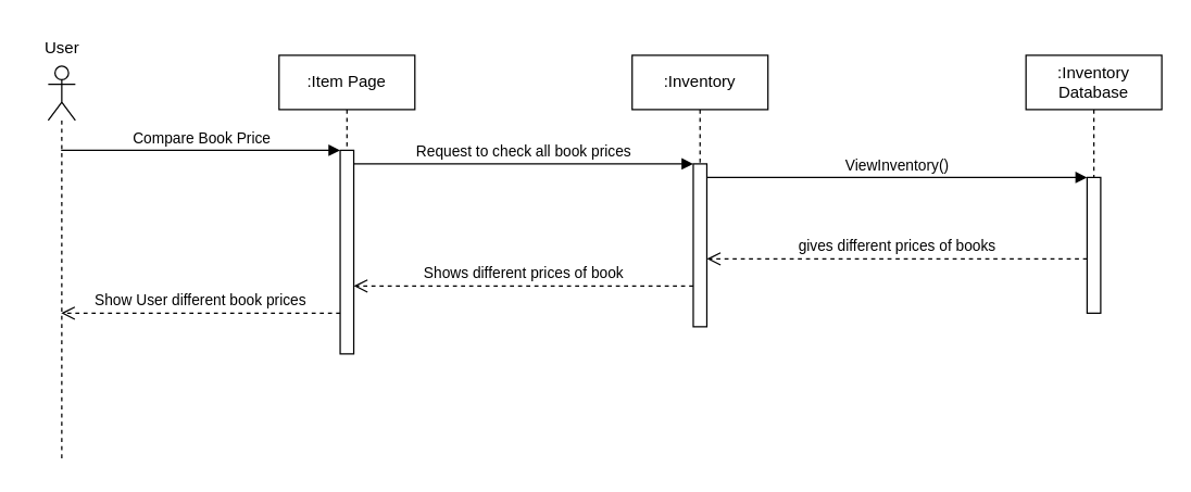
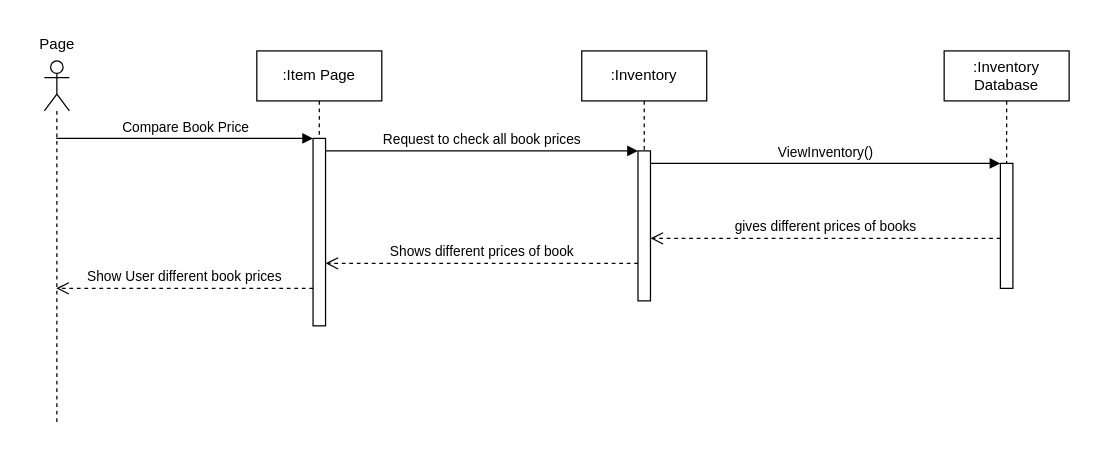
  <mxCell id="0" />
  <mxCell id="1" parent="0" />
  <mxCell id="2" value="" style="shape=umlLifeline;perimeter=lifelinePerimeter;whiteSpace=wrap;html=1;container=1;dropTarget=0;collapsible=0;recursiveResize=0;outlineConnect=0;portConstraint=eastwest;newEdgeStyle={&quot;edgeStyle&quot;:&quot;elbowEdgeStyle&quot;,&quot;elbow&quot;:&quot;vertical&quot;,&quot;curved&quot;:0,&quot;rounded&quot;:0};participant=umlActor;" vertex="1" parent="1"><mxGeometry x="35" y="48" width="20" height="292" as="geometry" /></mxCell>
- <mxCell id="3" value="User" style="text;html=1;align=center;verticalAlign=middle;resizable=0;points=[];autosize=1;strokeColor=none;fillColor=none;" vertex="1" parent="1"><mxGeometry x="20" y="20" width="50" height="30" as="geometry" /></mxCell>
+ <mxCell id="3" value="Page" style="text;html=1;align=center;verticalAlign=middle;resizable=0;points=[];autosize=1;strokeColor=none;fillColor=none;" vertex="1" parent="1"><mxGeometry x="20" y="20" width="50" height="30" as="geometry" /></mxCell>
  <mxCell id="4" value=":Item Page" style="shape=umlLifeline;perimeter=lifelinePerimeter;whiteSpace=wrap;html=1;container=1;dropTarget=0;collapsible=0;recursiveResize=0;outlineConnect=0;portConstraint=eastwest;newEdgeStyle={&quot;edgeStyle&quot;:&quot;elbowEdgeStyle&quot;,&quot;elbow&quot;:&quot;vertical&quot;,&quot;curved&quot;:0,&quot;rounded&quot;:0};" vertex="1" parent="1"><mxGeometry x="205" y="40" width="100" height="220" as="geometry" /></mxCell>
  <mxCell id="5" value="" style="html=1;points=[];perimeter=orthogonalPerimeter;outlineConnect=0;targetShapes=umlLifeline;portConstraint=eastwest;newEdgeStyle={&quot;edgeStyle&quot;:&quot;elbowEdgeStyle&quot;,&quot;elbow&quot;:&quot;vertical&quot;,&quot;curved&quot;:0,&quot;rounded&quot;:0};" vertex="1" parent="4"><mxGeometry x="45" y="70" width="10" height="150" as="geometry" /></mxCell>
  <mxCell id="6" value=":Inventory" style="shape=umlLifeline;perimeter=lifelinePerimeter;whiteSpace=wrap;html=1;container=1;dropTarget=0;collapsible=0;recursiveResize=0;outlineConnect=0;portConstraint=eastwest;newEdgeStyle={&quot;edgeStyle&quot;:&quot;elbowEdgeStyle&quot;,&quot;elbow&quot;:&quot;vertical&quot;,&quot;curved&quot;:0,&quot;rounded&quot;:0};" vertex="1" parent="1"><mxGeometry x="465" y="40" width="100" height="200" as="geometry" /></mxCell>
  <mxCell id="7" value="" style="html=1;points=[];perimeter=orthogonalPerimeter;outlineConnect=0;targetShapes=umlLifeline;portConstraint=eastwest;newEdgeStyle={&quot;edgeStyle&quot;:&quot;elbowEdgeStyle&quot;,&quot;elbow&quot;:&quot;vertical&quot;,&quot;curved&quot;:0,&quot;rounded&quot;:0};" vertex="1" parent="6"><mxGeometry x="45" y="80" width="10" height="120" as="geometry" /></mxCell>
  <mxCell id="8" value=":Inventory Database" style="shape=umlLifeline;perimeter=lifelinePerimeter;whiteSpace=wrap;html=1;container=1;dropTarget=0;collapsible=0;recursiveResize=0;outlineConnect=0;portConstraint=eastwest;newEdgeStyle={&quot;edgeStyle&quot;:&quot;elbowEdgeStyle&quot;,&quot;elbow&quot;:&quot;vertical&quot;,&quot;curved&quot;:0,&quot;rounded&quot;:0};" vertex="1" parent="1"><mxGeometry x="755" y="40" width="100" height="190" as="geometry" /></mxCell>
  <mxCell id="9" value="" style="html=1;points=[];perimeter=orthogonalPerimeter;outlineConnect=0;targetShapes=umlLifeline;portConstraint=eastwest;newEdgeStyle={&quot;edgeStyle&quot;:&quot;elbowEdgeStyle&quot;,&quot;elbow&quot;:&quot;vertical&quot;,&quot;curved&quot;:0,&quot;rounded&quot;:0};" vertex="1" parent="8"><mxGeometry x="45" y="90" width="10" height="100" as="geometry" /></mxCell>
  <mxCell id="10" value="Compare Book Price" style="html=1;verticalAlign=bottom;endArrow=block;edgeStyle=elbowEdgeStyle;elbow=vertical;curved=0;rounded=0;" edge="1" parent="1" source="2" target="5"><mxGeometry width="80" relative="1" as="geometry"><mxPoint x="70" y="110" as="sourcePoint" /><mxPoint x="150" y="110" as="targetPoint" /><Array as="points"><mxPoint x="215" y="110" /></Array></mxGeometry></mxCell>
  <mxCell id="11" value="Request to check all book prices" style="html=1;verticalAlign=bottom;endArrow=block;edgeStyle=elbowEdgeStyle;elbow=vertical;curved=0;rounded=0;" edge="1" parent="1" source="5" target="7"><mxGeometry width="80" relative="1" as="geometry"><mxPoint x="295" y="120" as="sourcePoint" /><mxPoint x="375" y="120" as="targetPoint" /><Array as="points"><mxPoint x="455" y="120" /></Array></mxGeometry></mxCell>
  <mxCell id="12" value="ViewInventory()" style="html=1;verticalAlign=bottom;endArrow=block;edgeStyle=elbowEdgeStyle;elbow=vertical;curved=0;rounded=0;" edge="1" parent="1" source="7" target="9"><mxGeometry width="80" relative="1" as="geometry"><mxPoint x="625" y="130" as="sourcePoint" /><mxPoint x="705" y="130" as="targetPoint" /><Array as="points"><mxPoint x="745" y="130" /></Array></mxGeometry></mxCell>
  <mxCell id="13" value="gives different prices of books" style="html=1;verticalAlign=bottom;endArrow=open;dashed=1;endSize=8;edgeStyle=elbowEdgeStyle;elbow=vertical;curved=0;rounded=0;" edge="1" parent="1" source="9" target="7"><mxGeometry relative="1" as="geometry"><mxPoint x="705" y="150" as="sourcePoint" /><mxPoint x="625" y="150" as="targetPoint" /><Array as="points"><mxPoint x="735" y="190" /></Array></mxGeometry></mxCell>
  <mxCell id="14" value="Shows different prices of book" style="html=1;verticalAlign=bottom;endArrow=open;dashed=1;endSize=8;edgeStyle=elbowEdgeStyle;elbow=vertical;curved=0;rounded=0;" edge="1" parent="1" source="7" target="5"><mxGeometry relative="1" as="geometry"><mxPoint x="455" y="210" as="sourcePoint" /><mxPoint x="365" y="204.67" as="targetPoint" /><Array as="points"><mxPoint x="435" y="210" /></Array></mxGeometry></mxCell>
  <mxCell id="15" value="Show User different book prices" style="html=1;verticalAlign=bottom;endArrow=open;dashed=1;endSize=8;edgeStyle=elbowEdgeStyle;elbow=vertical;curved=0;rounded=0;" edge="1" parent="1" source="5" target="2"><mxGeometry relative="1" as="geometry"><mxPoint x="185" y="230" as="sourcePoint" /><mxPoint x="105" y="230" as="targetPoint" /><Array as="points"><mxPoint x="105" y="230" /></Array></mxGeometry></mxCell>
